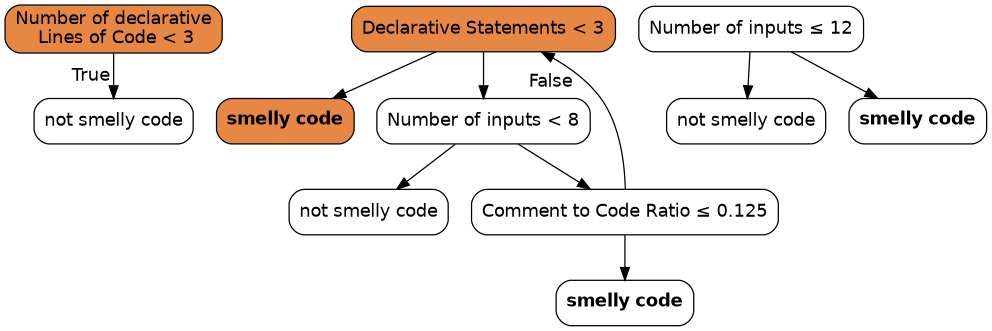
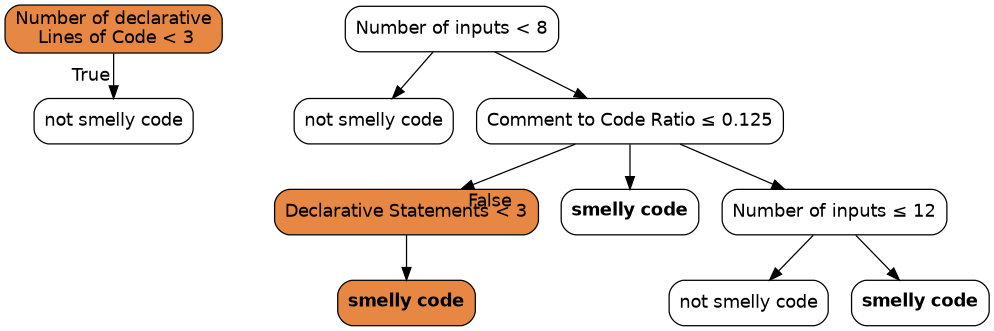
  digraph {
    node [color=black fillcolor="#FFFFFF" fontname=helvetica shape=box style="filled, rounded"]
    edge [fontname=helvetica]
    n1 [fillcolor="#e68743" label=<Number of declarative<br/> Lines of Code &lt; 3>]
    n2 [label=<not smelly code>]
    n3 [fillcolor="#e68743" label=<Declarative Statements &lt; 3>]
    n4 [fillcolor="#e68743" label=<<b>smelly code</b>>]
    n5 [label=<Number of inputs &lt; 8>]
    n6 [label=<not smelly code>]
    n7 [label=<Comment to Code Ratio &le; 0.125>]
    n8 [label=<<b>smelly code</b>>]
    n9 [label=<Number of inputs &le; 12>]
    n10 [label=<not smelly code>]
    n11 [label=<<b>smelly code</b>>]
    n1 -> n2 [headlabel=True labelangle=45 labeldistance=2.5]
    n3 -> n4
-   n3 -> n5
    n5 -> n6
    n5 -> n7
    n7 -> n3 [headlabel=False labelangle=-45 labeldistance=2.5]
    n7 -> n8
+   n7 -> n9
    n9 -> n10
    n9 -> n11
  }
